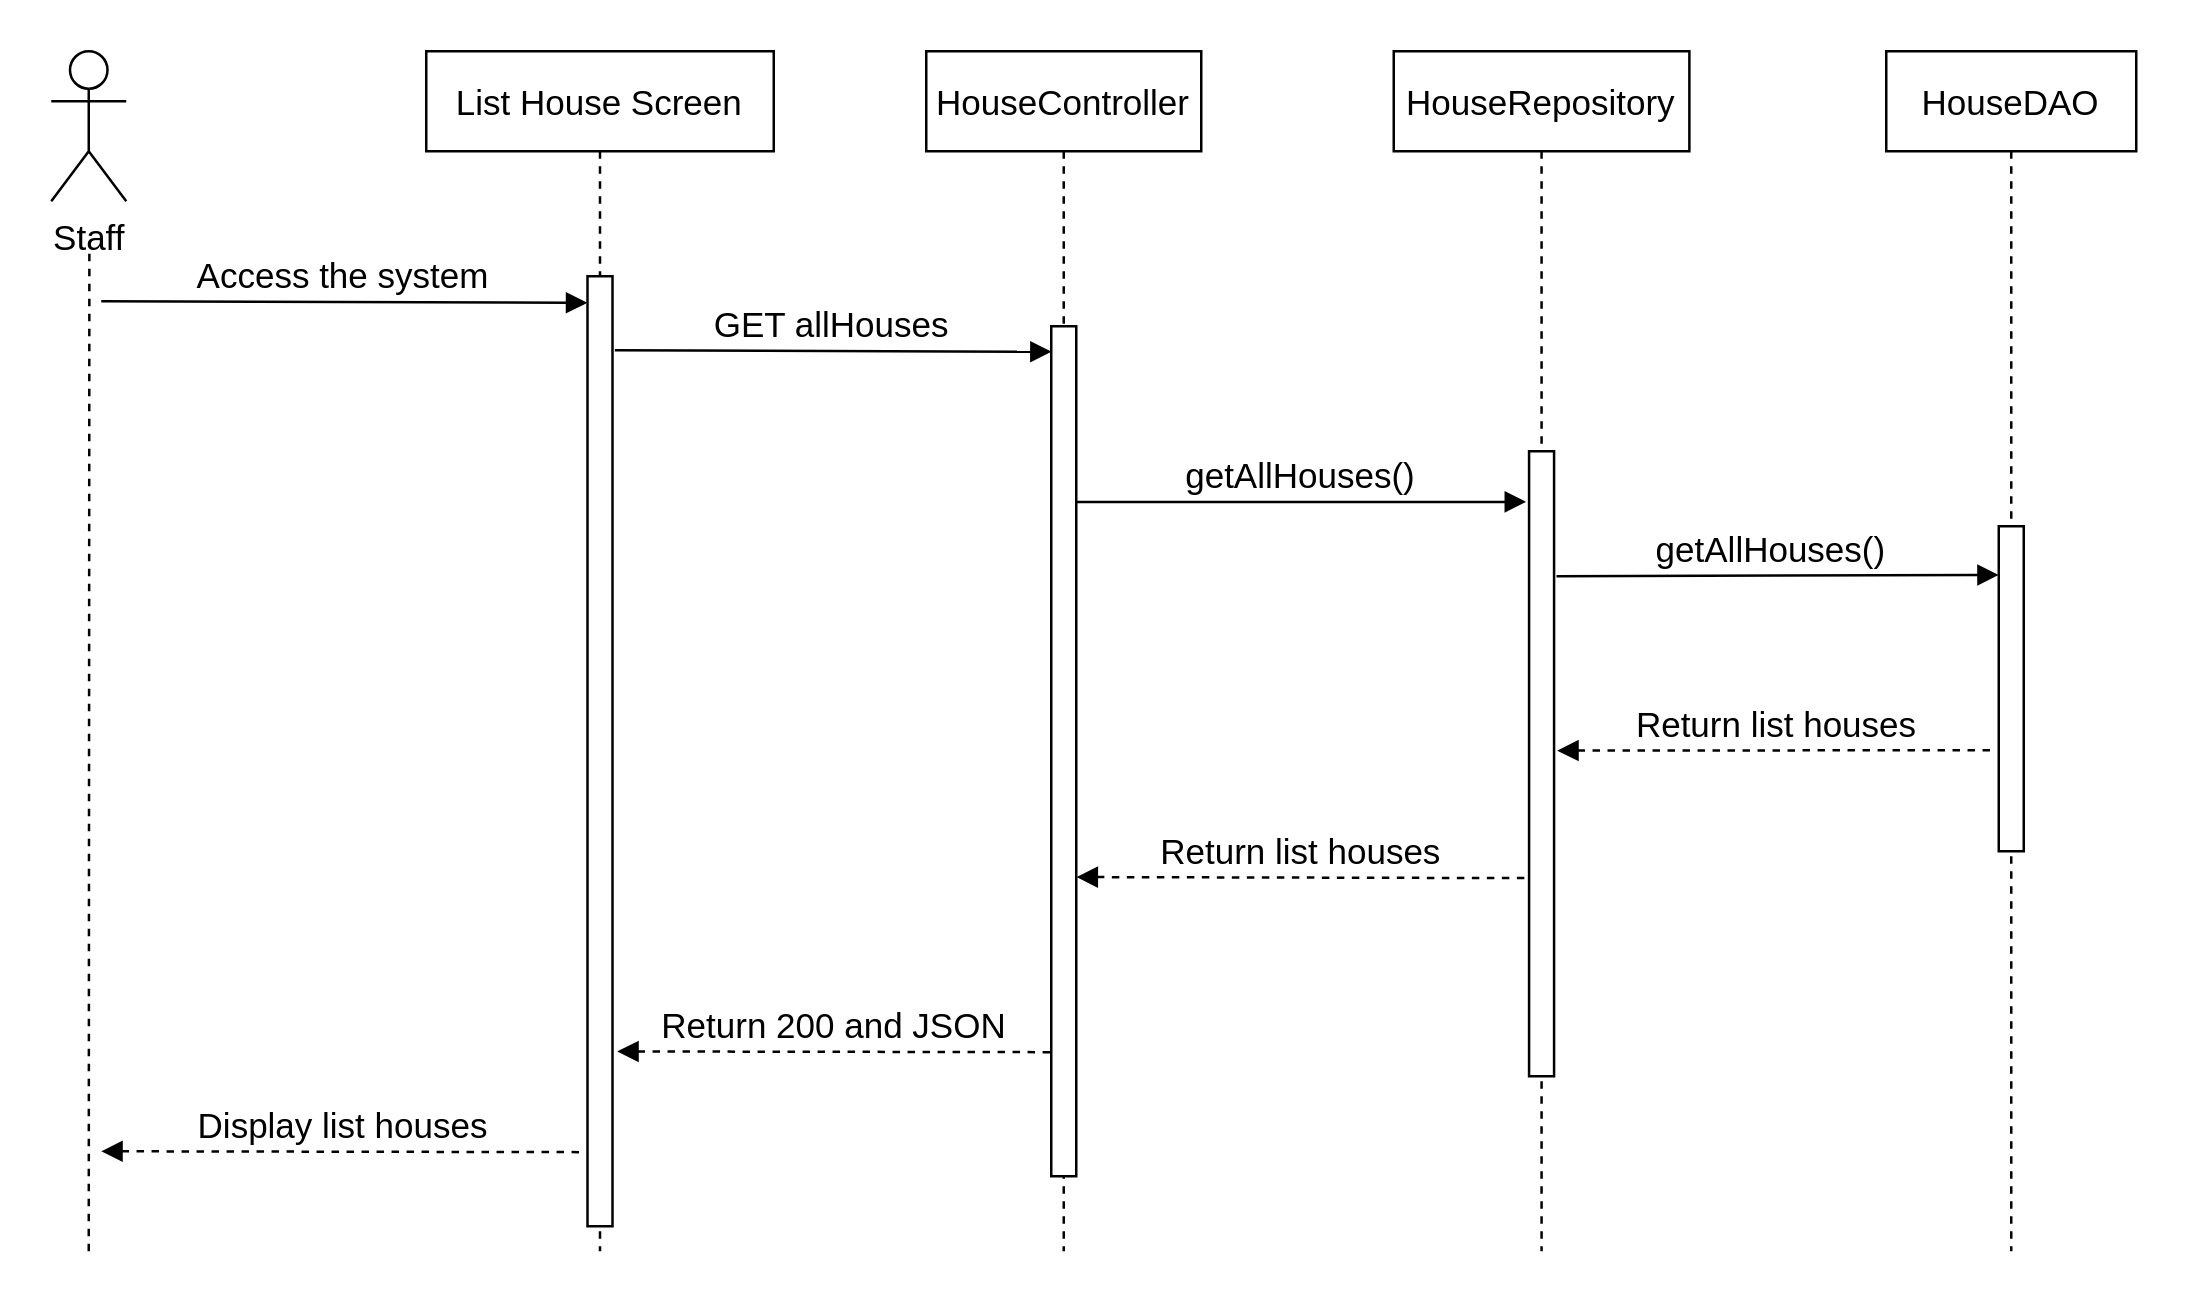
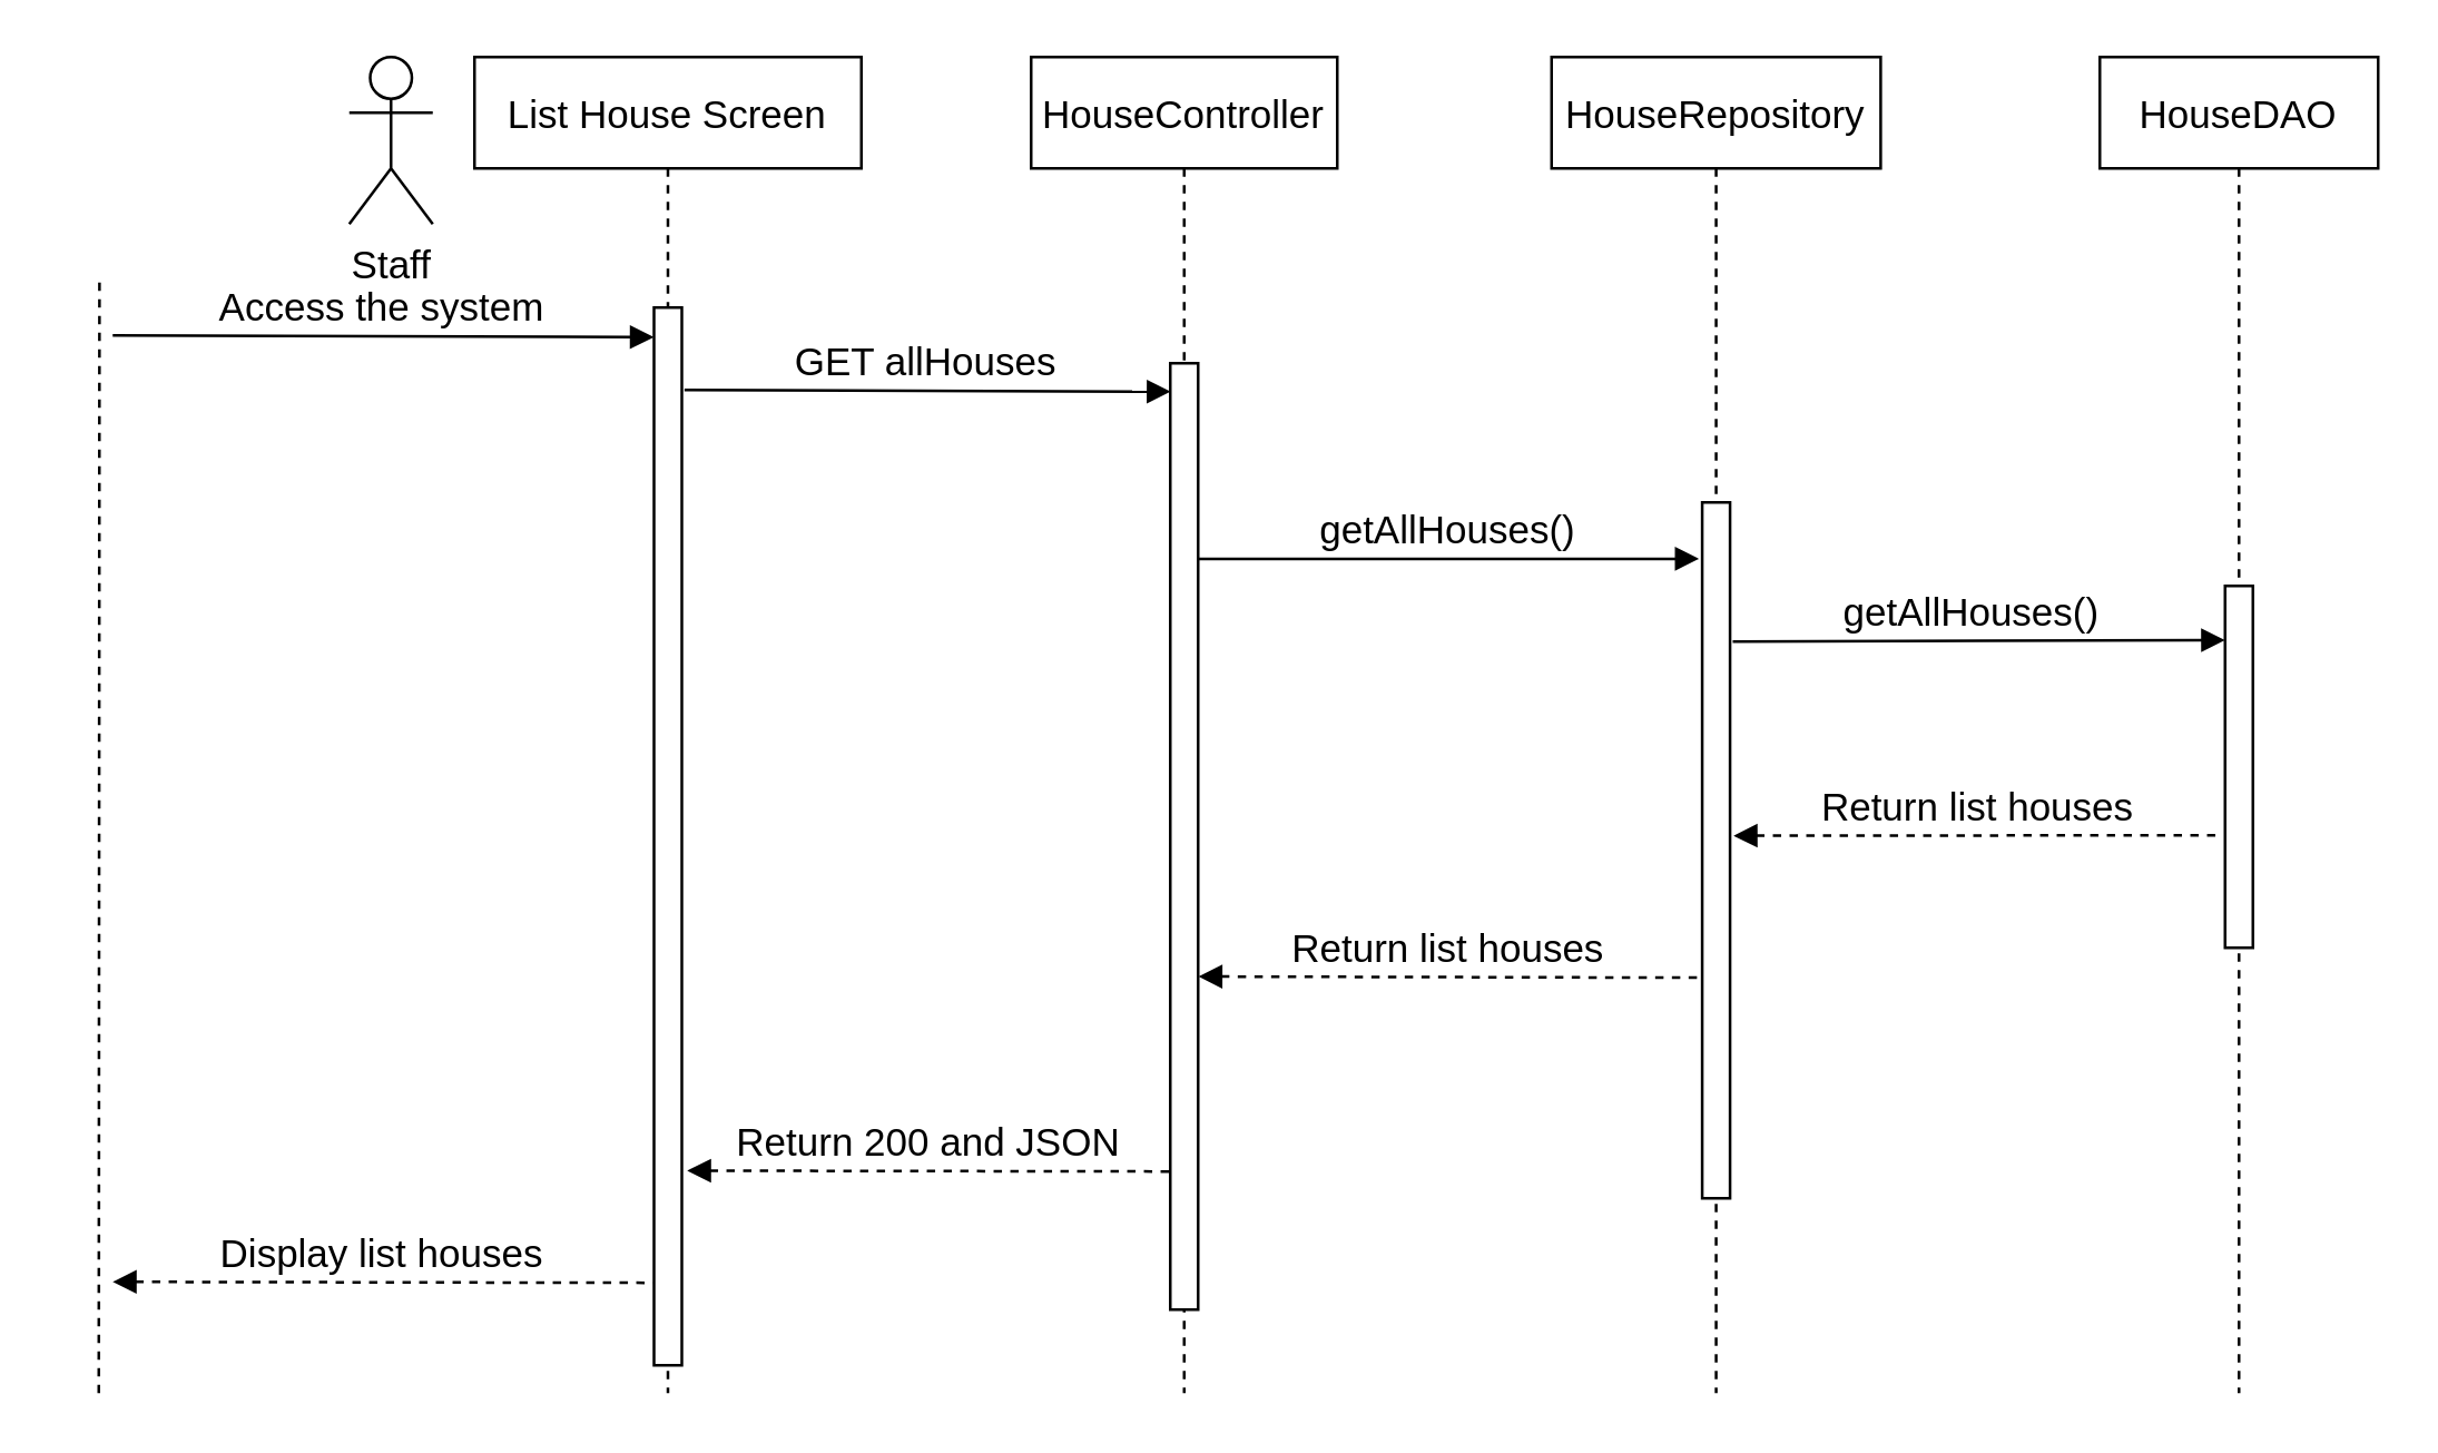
  <mxCell id="0" />
  <mxCell id="1" parent="0" />
  <mxCell id="2" value="List House Screen" style="shape=umlLifeline;perimeter=lifelinePerimeter;container=1;collapsible=0;recursiveResize=0;rounded=0;shadow=0;strokeWidth=1;fontSize=14;" parent="1" vertex="1"><mxGeometry x="170" y="20" width="139" height="480" as="geometry" /></mxCell>
  <mxCell id="3" value="" style="points=[];perimeter=orthogonalPerimeter;rounded=0;shadow=0;strokeWidth=1;fontSize=14;" parent="2" vertex="1"><mxGeometry x="64.5" y="90" width="10" height="380" as="geometry" /></mxCell>
  <mxCell id="4" value="HouseController" style="shape=umlLifeline;perimeter=lifelinePerimeter;container=1;collapsible=0;recursiveResize=0;rounded=0;shadow=0;strokeWidth=1;fontSize=14;" parent="1" vertex="1"><mxGeometry x="370" y="20" width="110" height="480" as="geometry" /></mxCell>
  <mxCell id="5" value="" style="points=[];perimeter=orthogonalPerimeter;rounded=0;shadow=0;strokeWidth=1;fontSize=14;" parent="4" vertex="1"><mxGeometry x="50" y="110" width="10" height="340" as="geometry" /></mxCell>
- <mxCell id="6" value="Staff" style="shape=umlActor;verticalLabelPosition=bottom;verticalAlign=top;html=1;outlineConnect=0;fontSize=14;" parent="1" vertex="1"><mxGeometry x="20" y="20" width="30" height="60" as="geometry" /></mxCell>
+ <mxCell id="6" value="Staff" style="shape=umlActor;verticalLabelPosition=bottom;verticalAlign=top;html=1;outlineConnect=0;fontSize=14;" parent="1" vertex="1"><mxGeometry x="125" y="20" width="30" height="60" as="geometry" /></mxCell>
  <mxCell id="7" value="" style="endArrow=none;dashed=1;html=1;rounded=0;startArrow=none;fontSize=14;" parent="1" edge="1"><mxGeometry width="50" height="50" relative="1" as="geometry"><mxPoint x="35" y="500" as="sourcePoint" /><mxPoint x="35.25" y="100" as="targetPoint" /></mxGeometry></mxCell>
  <mxCell id="8" value="Access the system" style="verticalAlign=bottom;endArrow=block;entryX=-0.007;entryY=0.028;shadow=0;strokeWidth=1;entryDx=0;entryDy=0;entryPerimeter=0;fontSize=14;" parent="1" target="3" edge="1"><mxGeometry relative="1" as="geometry"><mxPoint x="40" y="120" as="sourcePoint" /><mxPoint x="210" y="120" as="targetPoint" /></mxGeometry></mxCell>
  <mxCell id="9" value="GET allHouses" style="verticalAlign=bottom;endArrow=block;shadow=0;strokeWidth=1;entryX=0.016;entryY=0.03;entryDx=0;entryDy=0;entryPerimeter=0;exitX=1.094;exitY=0.078;exitDx=0;exitDy=0;exitPerimeter=0;fontSize=14;" parent="1" source="3" target="5" edge="1"><mxGeometry relative="1" as="geometry"><mxPoint x="240" y="130" as="sourcePoint" /><mxPoint x="410" y="129" as="targetPoint" /></mxGeometry></mxCell>
  <mxCell id="10" value="HouseRepository" style="shape=umlLifeline;perimeter=lifelinePerimeter;container=1;collapsible=0;recursiveResize=0;rounded=0;shadow=0;strokeWidth=1;fontSize=14;" parent="1" vertex="1"><mxGeometry x="557" y="20" width="118.25" height="480" as="geometry" /></mxCell>
  <mxCell id="11" value="" style="points=[];perimeter=orthogonalPerimeter;rounded=0;shadow=0;strokeWidth=1;fontSize=14;" parent="10" vertex="1"><mxGeometry x="54.13" y="160" width="10" height="250" as="geometry" /></mxCell>
  <mxCell id="12" value="HouseDAO" style="shape=umlLifeline;perimeter=lifelinePerimeter;container=1;collapsible=0;recursiveResize=0;rounded=0;shadow=0;strokeWidth=1;fontSize=14;" parent="1" vertex="1"><mxGeometry x="754" y="20" width="100" height="480" as="geometry" /></mxCell>
  <mxCell id="13" value="" style="points=[];perimeter=orthogonalPerimeter;rounded=0;shadow=0;strokeWidth=1;fontSize=14;" parent="12" vertex="1"><mxGeometry x="45" y="190" width="10" height="130" as="geometry" /></mxCell>
  <mxCell id="14" value="getAllHouses()" style="verticalAlign=bottom;endArrow=block;shadow=0;strokeWidth=1;entryX=-0.12;entryY=0.081;entryDx=0;entryDy=0;entryPerimeter=0;fontSize=14;" parent="1" source="5" target="11" edge="1"><mxGeometry relative="1" as="geometry"><mxPoint x="426.51" y="199.8" as="sourcePoint" /><mxPoint x="600.75" y="180" as="targetPoint" /></mxGeometry></mxCell>
  <mxCell id="15" value="getAllHouses() " style="verticalAlign=bottom;endArrow=block;shadow=0;strokeWidth=1;exitX=1.097;exitY=0.2;exitDx=0;exitDy=0;exitPerimeter=0;entryX=0;entryY=0.15;entryDx=0;entryDy=0;entryPerimeter=0;fontSize=14;" parent="1" source="11" target="13" edge="1"><mxGeometry relative="1" as="geometry"><mxPoint x="630.75" y="199.72" as="sourcePoint" /><mxPoint x="810.75" y="200" as="targetPoint" /></mxGeometry></mxCell>
  <mxCell id="16" value="Return list houses" style="verticalAlign=bottom;endArrow=none;shadow=0;strokeWidth=1;entryX=-0.102;entryY=0.689;entryDx=0;entryDy=0;entryPerimeter=0;endFill=0;startArrow=block;startFill=1;dashed=1;exitX=1.126;exitY=0.479;exitDx=0;exitDy=0;exitPerimeter=0;fontSize=14;" parent="1" source="11" target="13" edge="1"><mxGeometry relative="1" as="geometry"><mxPoint x="630.75" y="281" as="sourcePoint" /><mxPoint x="810.89" y="250.16" as="targetPoint" /></mxGeometry></mxCell>
  <mxCell id="17" value="Return list houses" style="verticalAlign=bottom;endArrow=none;shadow=0;strokeWidth=1;endFill=0;startArrow=block;startFill=1;dashed=1;entryX=-0.079;entryY=0.683;entryDx=0;entryDy=0;entryPerimeter=0;fontSize=14;exitX=1.012;exitY=0.648;exitDx=0;exitDy=0;exitPerimeter=0;" parent="1" source="5" target="11" edge="1"><mxGeometry relative="1" as="geometry"><mxPoint x="434" y="350" as="sourcePoint" /><mxPoint x="620.2" y="290" as="targetPoint" /></mxGeometry></mxCell>
  <mxCell id="18" value="Return 200 and JSON" style="verticalAlign=bottom;endArrow=none;shadow=0;strokeWidth=1;entryX=-0.049;entryY=0.854;entryDx=0;entryDy=0;entryPerimeter=0;endFill=0;startArrow=block;startFill=1;dashed=1;exitX=1.19;exitY=0.816;exitDx=0;exitDy=0;exitPerimeter=0;fontSize=14;" parent="1" source="3" target="5" edge="1"><mxGeometry relative="1" as="geometry"><mxPoint x="230" y="330" as="sourcePoint" /><mxPoint x="419.45" y="330" as="targetPoint" /></mxGeometry></mxCell>
  <mxCell id="19" value="Display list houses" style="verticalAlign=bottom;endArrow=none;shadow=0;strokeWidth=1;entryX=-0.034;entryY=0.922;entryDx=0;entryDy=0;entryPerimeter=0;endFill=0;startArrow=block;startFill=1;dashed=1;fontSize=14;" parent="1" target="3" edge="1"><mxGeometry relative="1" as="geometry"><mxPoint x="40" y="460" as="sourcePoint" /><mxPoint x="229.45" y="340" as="targetPoint" /></mxGeometry></mxCell>
